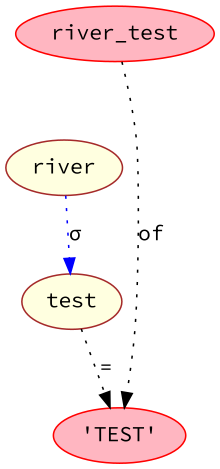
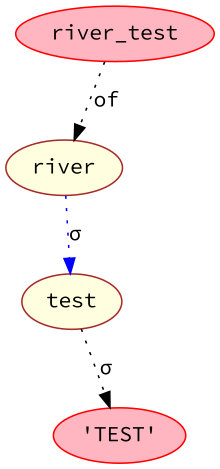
  strict digraph {
    fontname="Source Code Pro"
    node [color=brown fillcolor=lightyellow fontname="Source Code Pro" nested=0 style=filled type=1]
    edge [color=black fontname="Source Code Pro" style=dotted]
    n1 [label=river type=0]
    n2 [label=test]
    n3 [color=red fillcolor=lightpink label="'TEST'" type=2]
    n4 [color=red fillcolor=lightpink label=river_test]
    n1 -> n2 [color=blue label="σ" type="σ"]
-   n2 -> n3 [label="=" type="θ"]
-   n4 -> n3 [label=of type="µ"]
+   n2 -> n3 [label="σ" type="θ"]
+   n4 -> n1 [label=of type="µ"]
  }
